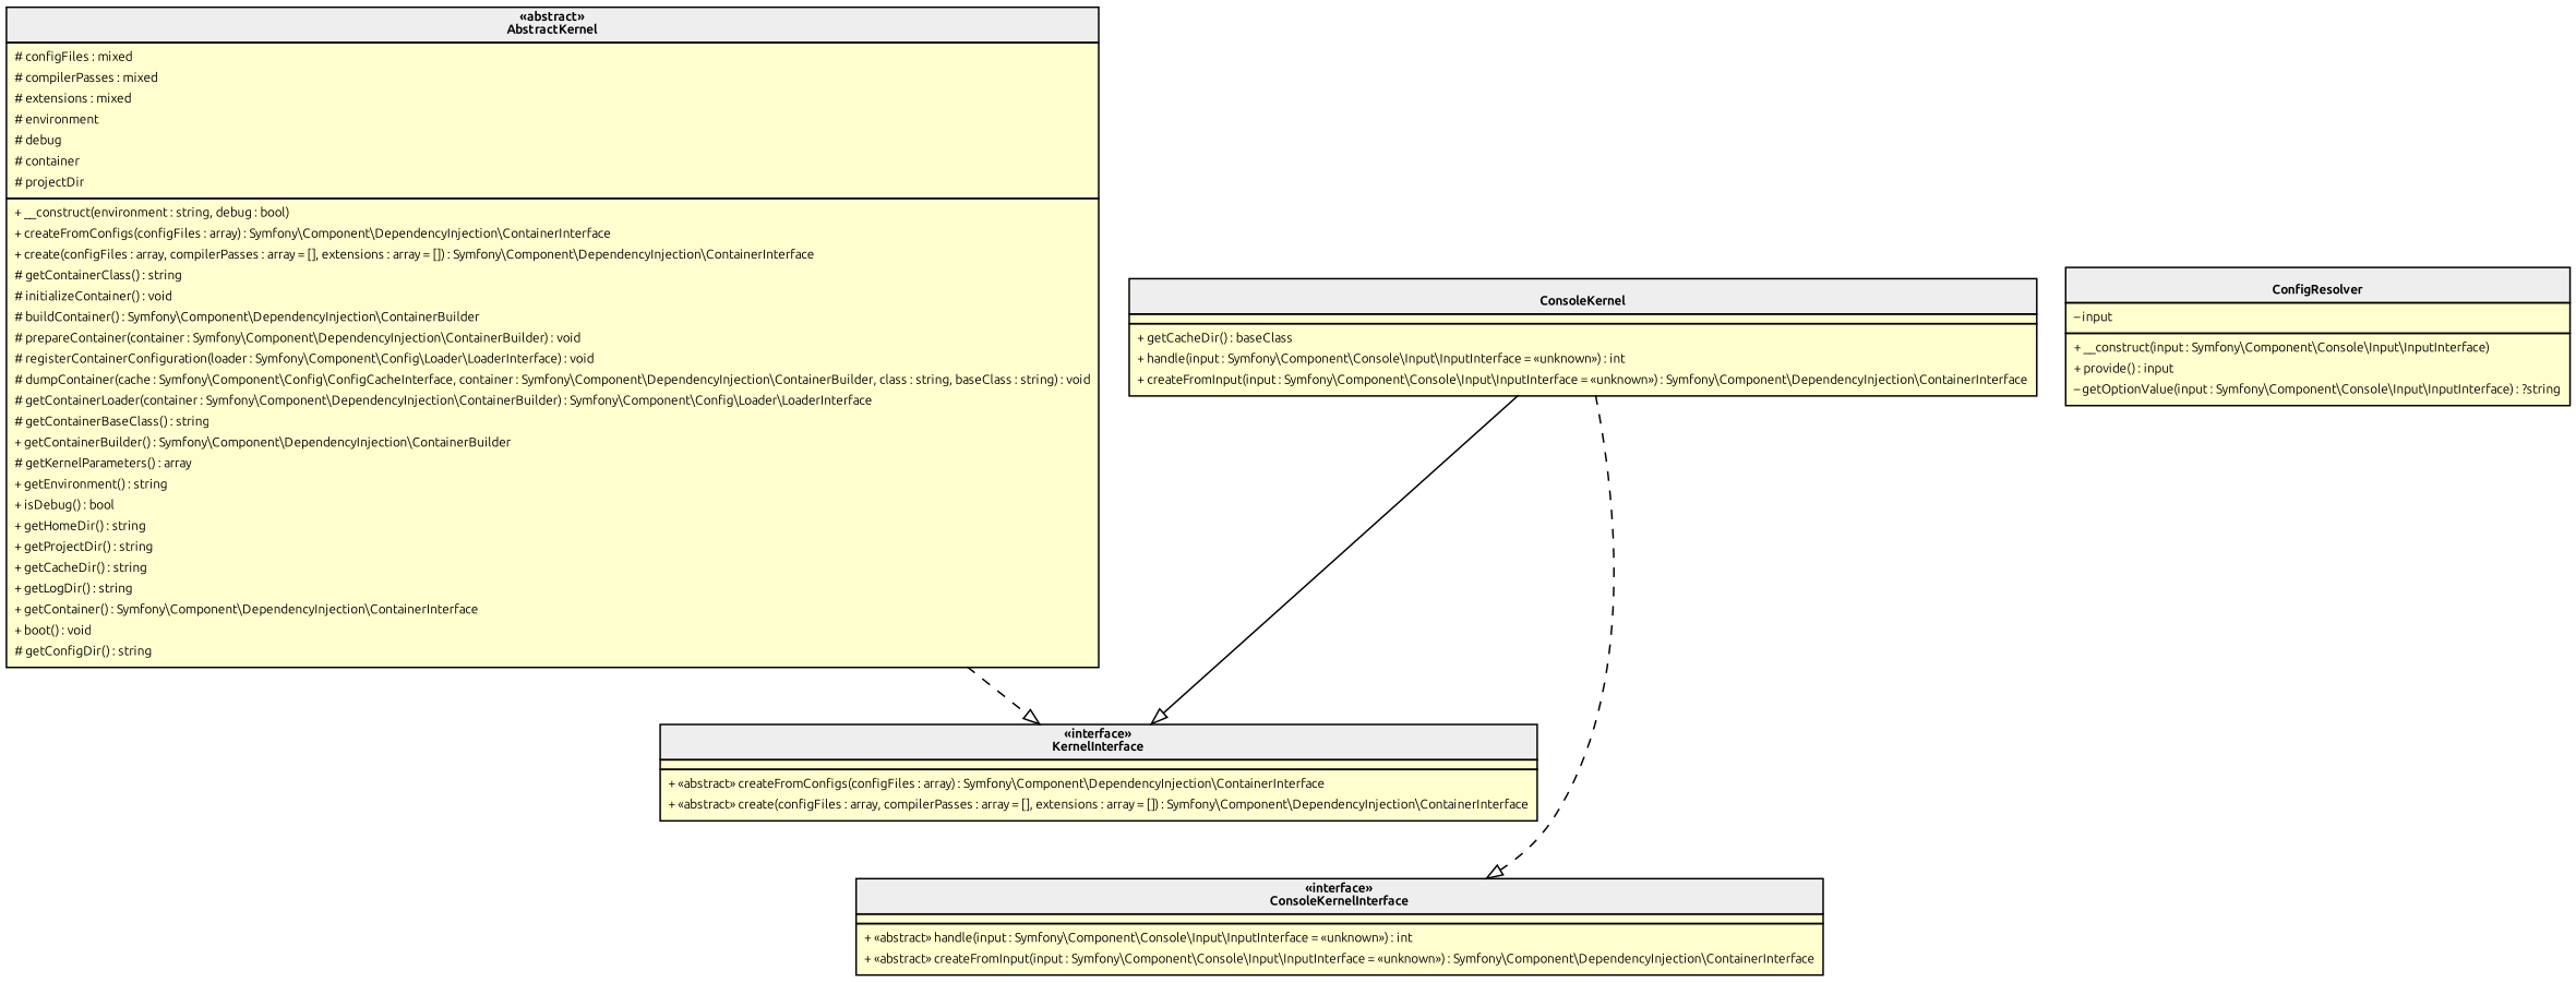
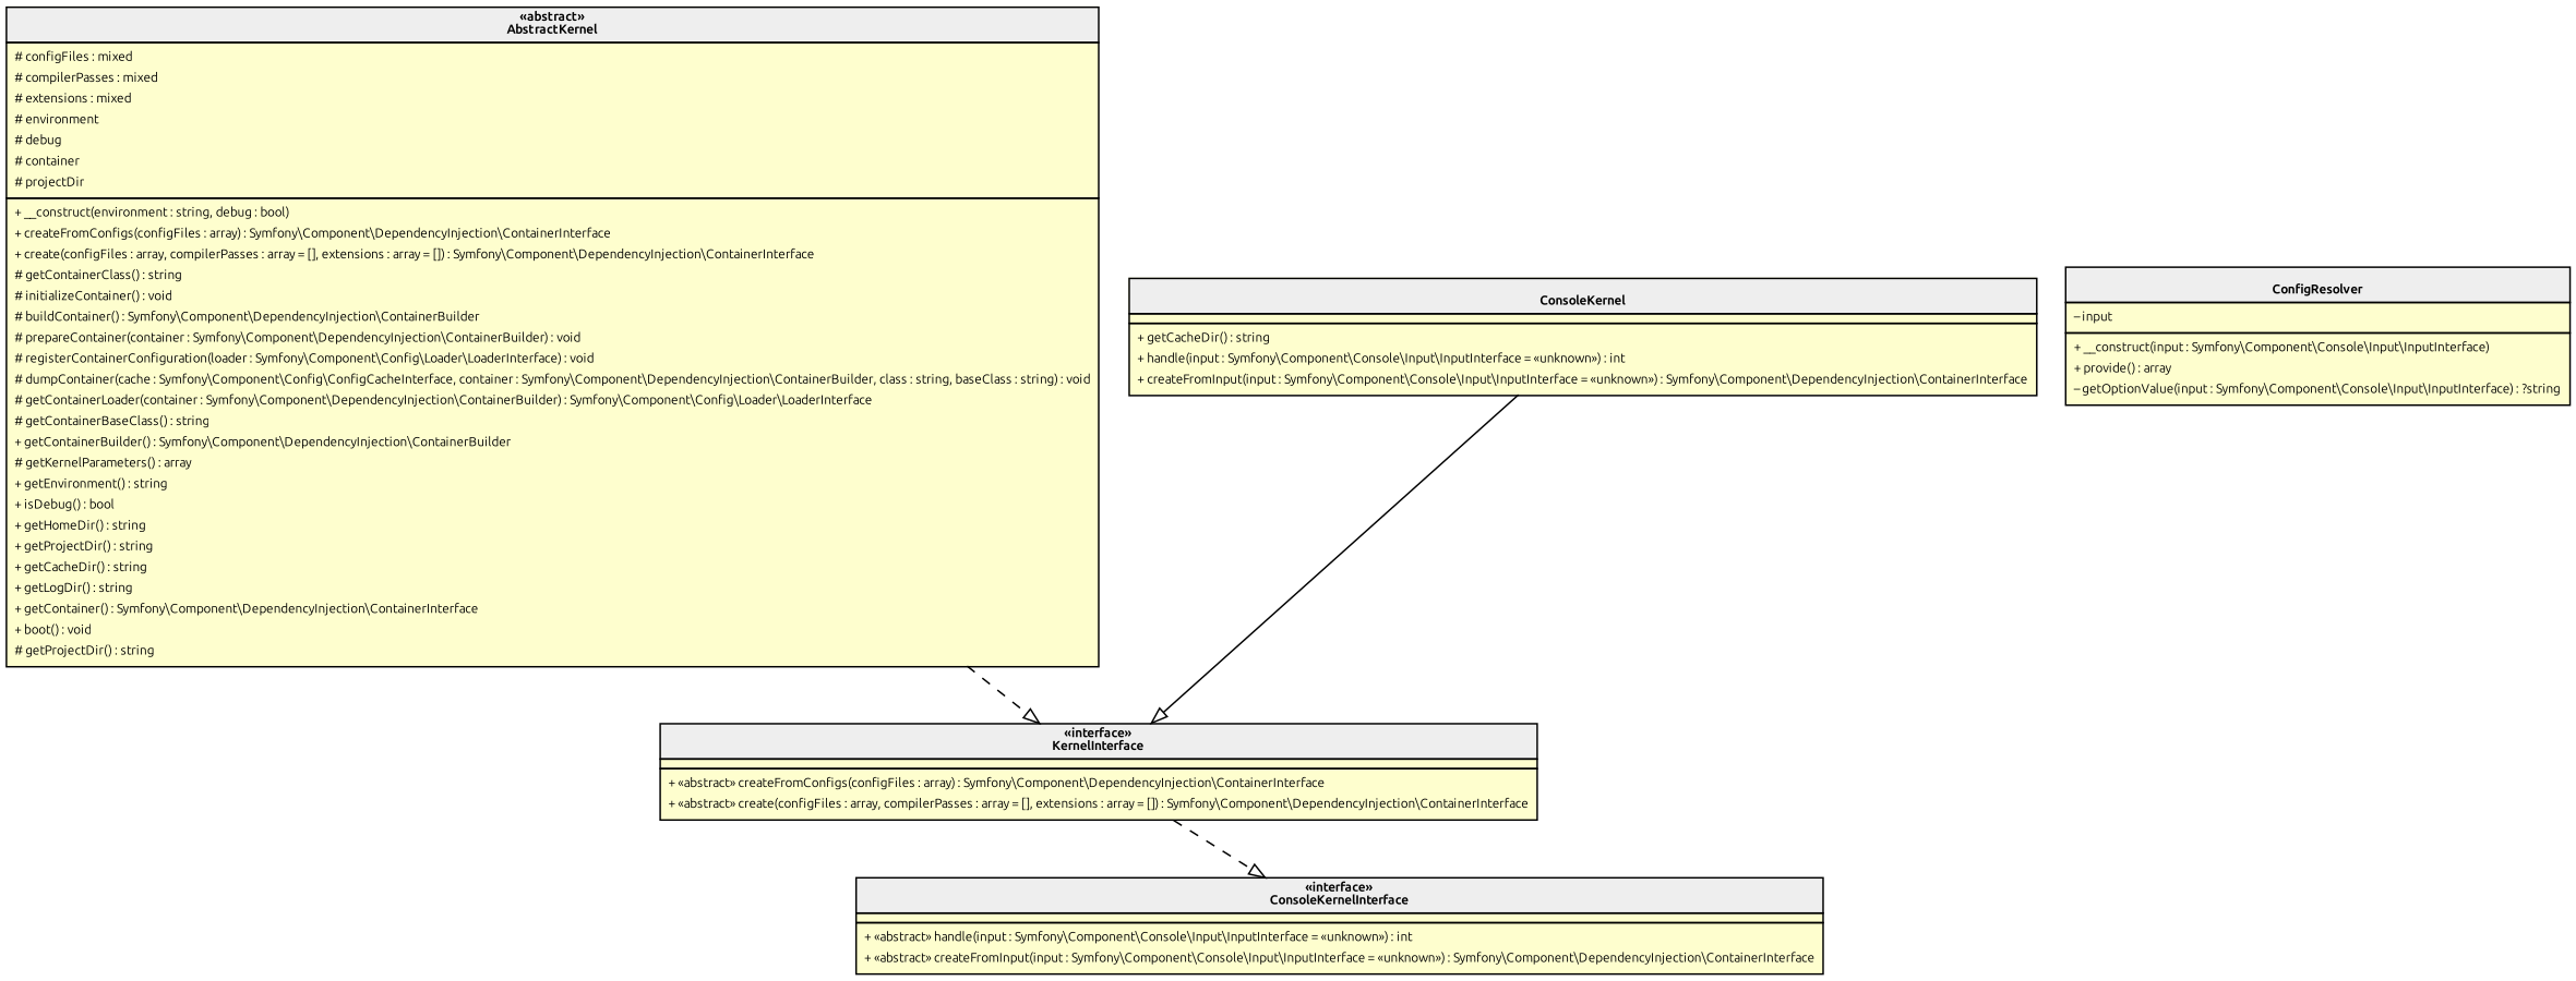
  digraph {
    fontname=Ubuntu
    rankdir=TB
    node [fillcolor="#FEFECE" fontname=Ubuntu fontsize=8 margin=0 shape=none style=filled]
    edge [arrowhead=empty fontname=Ubuntu fontsize=8 style=dashed]
-   n1 [label=< <table cellspacing="0" border="0" cellborder="1">     <tr><td bgcolor="#eeeeee"><b><br/>ConsoleKernel</b></td></tr>     <tr><td></td></tr>     <tr><td><table border="0" cellspacing="0" cellpadding="2">     <tr><td align="left">+ getCacheDir() : baseClass</td></tr>     <tr><td align="left">+ handle(input : Symfony\\Component\\Console\\Input\\InputInterface = «unknown») : int</td></tr>     <tr><td align="left">+ createFromInput(input : Symfony\\Component\\Console\\Input\\InputInterface = «unknown») : Symfony\\Component\\DependencyInjection\\ContainerInterface</td></tr> </table></td></tr> </table>>]
-   n2 [label=< <table cellspacing="0" border="0" cellborder="1">     <tr><td bgcolor="#eeeeee"><b>«abstract»<br/>AbstractKernel</b></td></tr>     <tr><td><table border="0" cellspacing="0" cellpadding="2">     <tr><td align="left"># configFiles : mixed</td></tr>     <tr><td align="left"># compilerPasses : mixed</td></tr>     <tr><td align="left"># extensions : mixed</td></tr>     <tr><td align="left"># environment</td></tr>     <tr><td align="left"># debug</td></tr>     <tr><td align="left"># container</td></tr>     <tr><td align="left"># projectDir</td></tr> </table></td></tr>     <tr><td><table border="0" cellspacing="0" cellpadding="2">     <tr><td align="left">+ __construct(environment : string, debug : bool)</td></tr>     <tr><td align="left">+ createFromConfigs(configFiles : array) : Symfony\\Component\\DependencyInjection\\ContainerInterface</td></tr>     <tr><td align="left">+ create(configFiles : array, compilerPasses : array = [], extensions : array = []) : Symfony\\Component\\DependencyInjection\\ContainerInterface</td></tr>     <tr><td align="left"># getContainerClass() : string</td></tr>     <tr><td align="left"># initializeContainer() : void</td></tr>     <tr><td align="left"># buildContainer() : Symfony\\Component\\DependencyInjection\\ContainerBuilder</td></tr>     <tr><td align="left"># prepareContainer(container : Symfony\\Component\\DependencyInjection\\ContainerBuilder) : void</td></tr>     <tr><td align="left"># registerContainerConfiguration(loader : Symfony\\Component\\Config\\Loader\\LoaderInterface) : void</td></tr>     <tr><td align="left"># dumpContainer(cache : Symfony\\Component\\Config\\ConfigCacheInterface, container : Symfony\\Component\\DependencyInjection\\ContainerBuilder, class : string, baseClass : string) : void</td></tr>     <tr><td align="left"># getContainerLoader(container : Symfony\\Component\\DependencyInjection\\ContainerBuilder) : Symfony\\Component\\Config\\Loader\\LoaderInterface</td></tr>     <tr><td align="left"># getContainerBaseClass() : string</td></tr>     <tr><td align="left">+ getContainerBuilder() : Symfony\\Component\\DependencyInjection\\ContainerBuilder</td></tr>     <tr><td align="left"># getKernelParameters() : array</td></tr>     <tr><td align="left">+ getEnvironment() : string</td></tr>     <tr><td align="left">+ isDebug() : bool</td></tr>     <tr><td align="left">+ getHomeDir() : string</td></tr>     <tr><td align="left">+ getProjectDir() : string</td></tr>     <tr><td align="left">+ getCacheDir() : string</td></tr>     <tr><td align="left">+ getLogDir() : string</td></tr>     <tr><td align="left">+ getContainer() : Symfony\\Component\\DependencyInjection\\ContainerInterface</td></tr>     <tr><td align="left">+ boot() : void</td></tr>     <tr><td align="left"># getConfigDir() : string</td></tr> </table></td></tr> </table>>]
+   n1 [label=< <table cellspacing="0" border="0" cellborder="1">     <tr><td bgcolor="#eeeeee"><b><br/>ConsoleKernel</b></td></tr>     <tr><td></td></tr>     <tr><td><table border="0" cellspacing="0" cellpadding="2">     <tr><td align="left">+ getCacheDir() : string</td></tr>     <tr><td align="left">+ handle(input : Symfony\\Component\\Console\\Input\\InputInterface = «unknown») : int</td></tr>     <tr><td align="left">+ createFromInput(input : Symfony\\Component\\Console\\Input\\InputInterface = «unknown») : Symfony\\Component\\DependencyInjection\\ContainerInterface</td></tr> </table></td></tr> </table>>]
+   n2 [label=< <table cellspacing="0" border="0" cellborder="1">     <tr><td bgcolor="#eeeeee"><b>«abstract»<br/>AbstractKernel</b></td></tr>     <tr><td><table border="0" cellspacing="0" cellpadding="2">     <tr><td align="left"># configFiles : mixed</td></tr>     <tr><td align="left"># compilerPasses : mixed</td></tr>     <tr><td align="left"># extensions : mixed</td></tr>     <tr><td align="left"># environment</td></tr>     <tr><td align="left"># debug</td></tr>     <tr><td align="left"># container</td></tr>     <tr><td align="left"># projectDir</td></tr> </table></td></tr>     <tr><td><table border="0" cellspacing="0" cellpadding="2">     <tr><td align="left">+ __construct(environment : string, debug : bool)</td></tr>     <tr><td align="left">+ createFromConfigs(configFiles : array) : Symfony\\Component\\DependencyInjection\\ContainerInterface</td></tr>     <tr><td align="left">+ create(configFiles : array, compilerPasses : array = [], extensions : array = []) : Symfony\\Component\\DependencyInjection\\ContainerInterface</td></tr>     <tr><td align="left"># getContainerClass() : string</td></tr>     <tr><td align="left"># initializeContainer() : void</td></tr>     <tr><td align="left"># buildContainer() : Symfony\\Component\\DependencyInjection\\ContainerBuilder</td></tr>     <tr><td align="left"># prepareContainer(container : Symfony\\Component\\DependencyInjection\\ContainerBuilder) : void</td></tr>     <tr><td align="left"># registerContainerConfiguration(loader : Symfony\\Component\\Config\\Loader\\LoaderInterface) : void</td></tr>     <tr><td align="left"># dumpContainer(cache : Symfony\\Component\\Config\\ConfigCacheInterface, container : Symfony\\Component\\DependencyInjection\\ContainerBuilder, class : string, baseClass : string) : void</td></tr>     <tr><td align="left"># getContainerLoader(container : Symfony\\Component\\DependencyInjection\\ContainerBuilder) : Symfony\\Component\\Config\\Loader\\LoaderInterface</td></tr>     <tr><td align="left"># getContainerBaseClass() : string</td></tr>     <tr><td align="left">+ getContainerBuilder() : Symfony\\Component\\DependencyInjection\\ContainerBuilder</td></tr>     <tr><td align="left"># getKernelParameters() : array</td></tr>     <tr><td align="left">+ getEnvironment() : string</td></tr>     <tr><td align="left">+ isDebug() : bool</td></tr>     <tr><td align="left">+ getHomeDir() : string</td></tr>     <tr><td align="left">+ getProjectDir() : string</td></tr>     <tr><td align="left">+ getCacheDir() : string</td></tr>     <tr><td align="left">+ getLogDir() : string</td></tr>     <tr><td align="left">+ getContainer() : Symfony\\Component\\DependencyInjection\\ContainerInterface</td></tr>     <tr><td align="left">+ boot() : void</td></tr>     <tr><td align="left"># getProjectDir() : string</td></tr> </table></td></tr> </table>>]
    n3 [label=< <table cellspacing="0" border="0" cellborder="1">     <tr><td bgcolor="#eeeeee"><b>«interface»<br/>KernelInterface</b></td></tr>     <tr><td></td></tr>     <tr><td><table border="0" cellspacing="0" cellpadding="2">     <tr><td align="left">+ «abstract» createFromConfigs(configFiles : array) : Symfony\\Component\\DependencyInjection\\ContainerInterface</td></tr>     <tr><td align="left">+ «abstract» create(configFiles : array, compilerPasses : array = [], extensions : array = []) : Symfony\\Component\\DependencyInjection\\ContainerInterface</td></tr> </table></td></tr> </table>>]
    n4 [label=< <table cellspacing="0" border="0" cellborder="1">     <tr><td bgcolor="#eeeeee"><b>«interface»<br/>ConsoleKernelInterface</b></td></tr>     <tr><td></td></tr>     <tr><td><table border="0" cellspacing="0" cellpadding="2">     <tr><td align="left">+ «abstract» handle(input : Symfony\\Component\\Console\\Input\\InputInterface = «unknown») : int</td></tr>     <tr><td align="left">+ «abstract» createFromInput(input : Symfony\\Component\\Console\\Input\\InputInterface = «unknown») : Symfony\\Component\\DependencyInjection\\ContainerInterface</td></tr> </table></td></tr> </table>>]
-   n5 [label=< <table cellspacing="0" border="0" cellborder="1">     <tr><td bgcolor="#eeeeee"><b><br/>ConfigResolver</b></td></tr>     <tr><td><table border="0" cellspacing="0" cellpadding="2">     <tr><td align="left">– input</td></tr> </table></td></tr>     <tr><td><table border="0" cellspacing="0" cellpadding="2">     <tr><td align="left">+ __construct(input : Symfony\\Component\\Console\\Input\\InputInterface)</td></tr>     <tr><td align="left">+ provide() : input</td></tr>     <tr><td align="left">– getOptionValue(input : Symfony\\Component\\Console\\Input\\InputInterface) : ?string</td></tr> </table></td></tr> </table>>]
+   n5 [label=< <table cellspacing="0" border="0" cellborder="1">     <tr><td bgcolor="#eeeeee"><b><br/>ConfigResolver</b></td></tr>     <tr><td><table border="0" cellspacing="0" cellpadding="2">     <tr><td align="left">– input</td></tr> </table></td></tr>     <tr><td><table border="0" cellspacing="0" cellpadding="2">     <tr><td align="left">+ __construct(input : Symfony\\Component\\Console\\Input\\InputInterface)</td></tr>     <tr><td align="left">+ provide() : array</td></tr>     <tr><td align="left">– getOptionValue(input : Symfony\\Component\\Console\\Input\\InputInterface) : ?string</td></tr> </table></td></tr> </table>>]
    subgraph sub_1 {
      label="Bartlett\\CompatInfoDb\\Application\\Kernel"
      n1
      n2
      n3
      n4
    }
    subgraph sub_2 {
      label="Bartlett\\CompatInfoDb\\Application\\Configuration"
      n5
    }
    n1 -> n3 [style=filled]
-   n1 -> n4
+   n3 -> n4
    n2 -> n3
  }
